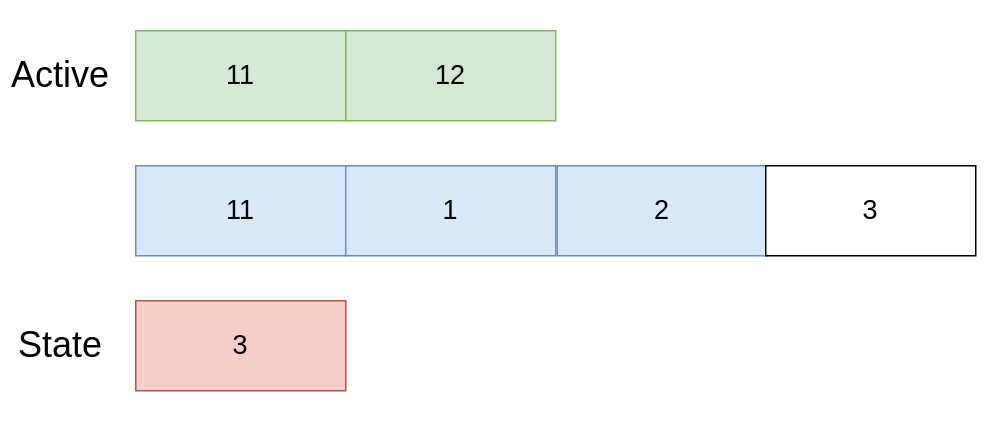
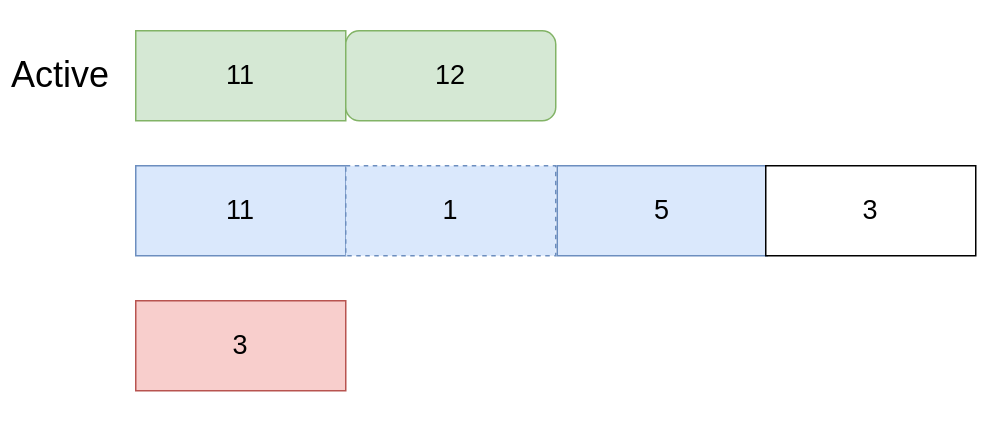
  <mxCell id="0" />
  <mxCell id="1" parent="0" />
  <mxCell id="2" value="&lt;font style=&quot;font-size: 18px&quot;&gt;11&lt;/font&gt;" style="rounded=0;whiteSpace=wrap;html=1;fillColor=#d5e8d4;strokeColor=#82b366;" parent="1" vertex="1"><mxGeometry x="90" y="20" width="140" height="60" as="geometry" /></mxCell>
- <mxCell id="3" value="&lt;font style=&quot;font-size: 18px&quot;&gt;12&lt;/font&gt;" style="rounded=0;whiteSpace=wrap;html=1;fillColor=#d5e8d4;strokeColor=#82b366;" parent="1" vertex="1"><mxGeometry x="230" y="20" width="140" height="60" as="geometry" /></mxCell>
+ <mxCell id="3" value="&lt;font style=&quot;font-size: 18px&quot;&gt;12&lt;/font&gt;" style="whiteSpace=wrap;html=1;fillColor=#d5e8d4;strokeColor=#82b366;rounded=1;" parent="1" vertex="1"><mxGeometry x="230" y="20" width="140" height="60" as="geometry" /></mxCell>
  <mxCell id="4" value="&lt;font style=&quot;font-size: 18px&quot;&gt;3&lt;/font&gt;" style="rounded=0;whiteSpace=wrap;html=1;fillColor=#f8cecc;strokeColor=#b85450;" parent="1" vertex="1"><mxGeometry x="90" y="200" width="140" height="60" as="geometry" /></mxCell>
  <mxCell id="5" value="&lt;font style=&quot;font-size: 18px&quot;&gt;11&lt;/font&gt;" style="rounded=0;whiteSpace=wrap;html=1;fillColor=#dae8fc;strokeColor=#6c8ebf;" parent="1" vertex="1"><mxGeometry x="90" y="110" width="140" height="60" as="geometry" /></mxCell>
- <mxCell id="6" value="&lt;font style=&quot;font-size: 18px&quot;&gt;1&lt;/font&gt;" style="rounded=0;whiteSpace=wrap;html=1;fillColor=#dae8fc;strokeColor=#6c8ebf;" parent="1" vertex="1"><mxGeometry x="230" y="110" width="140" height="60" as="geometry" /></mxCell>
- <mxCell id="7" value="&lt;font style=&quot;font-size: 18px&quot;&gt;2&lt;/font&gt;" style="rounded=0;whiteSpace=wrap;html=1;fillColor=#dae8fc;strokeColor=#6c8ebf;" parent="1" vertex="1"><mxGeometry x="371" y="110" width="140" height="60" as="geometry" /></mxCell>
+ <mxCell id="6" value="&lt;font style=&quot;font-size: 18px&quot;&gt;1&lt;/font&gt;" style="rounded=0;whiteSpace=wrap;html=1;fillColor=#dae8fc;strokeColor=#6c8ebf;dashed=1;" parent="1" vertex="1"><mxGeometry x="230" y="110" width="140" height="60" as="geometry" /></mxCell>
+ <mxCell id="7" value="&lt;font style=&quot;font-size: 18px&quot;&gt;5&lt;/font&gt;" style="rounded=0;whiteSpace=wrap;html=1;fillColor=#dae8fc;strokeColor=#6c8ebf;" parent="1" vertex="1"><mxGeometry x="371" y="110" width="140" height="60" as="geometry" /></mxCell>
  <mxCell id="8" value="&lt;font style=&quot;font-size: 18px&quot;&gt;3&lt;/font&gt;" style="rounded=0;whiteSpace=wrap;html=1;" parent="1" vertex="1"><mxGeometry x="510" y="110" width="140" height="60" as="geometry" /></mxCell>
  <mxCell id="9" value="&lt;font style=&quot;font-size: 24px&quot;&gt;Active&lt;/font&gt;" style="text;html=1;strokeColor=none;fillColor=none;align=center;verticalAlign=middle;whiteSpace=wrap;rounded=0;" parent="1" vertex="1"><mxGeometry x="20" y="40" width="40" height="20" as="geometry" /></mxCell>
- <mxCell id="10" value="&lt;font style=&quot;font-size: 24px&quot;&gt;State&lt;/font&gt;" style="text;html=1;strokeColor=none;fillColor=none;align=center;verticalAlign=middle;whiteSpace=wrap;rounded=0;" parent="1" vertex="1"><mxGeometry x="20" y="220" width="40" height="20" as="geometry" /></mxCell>
